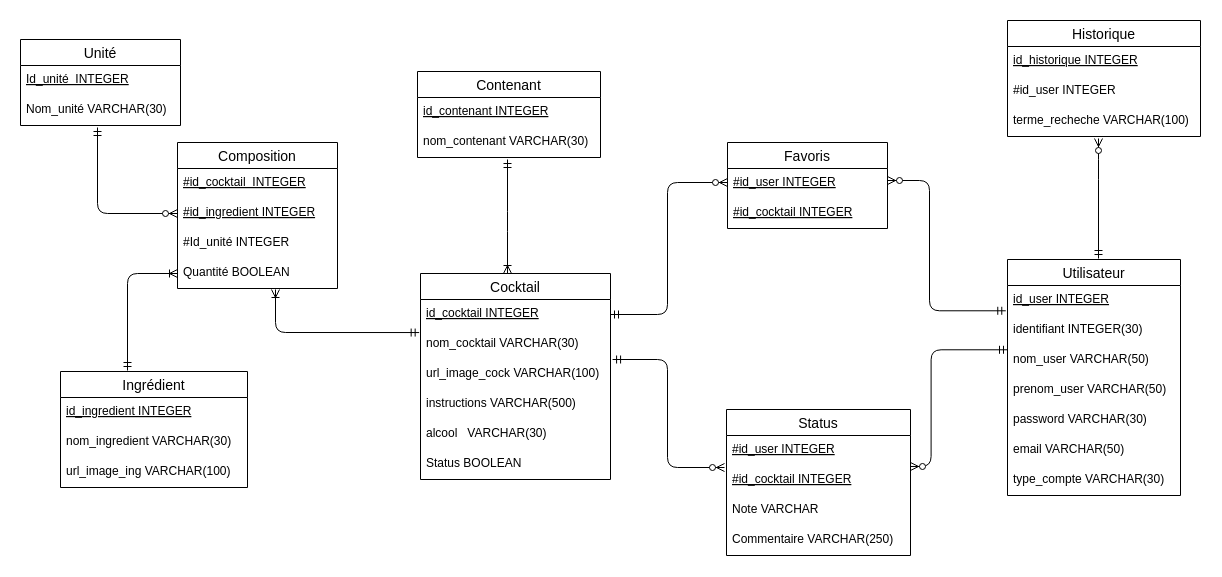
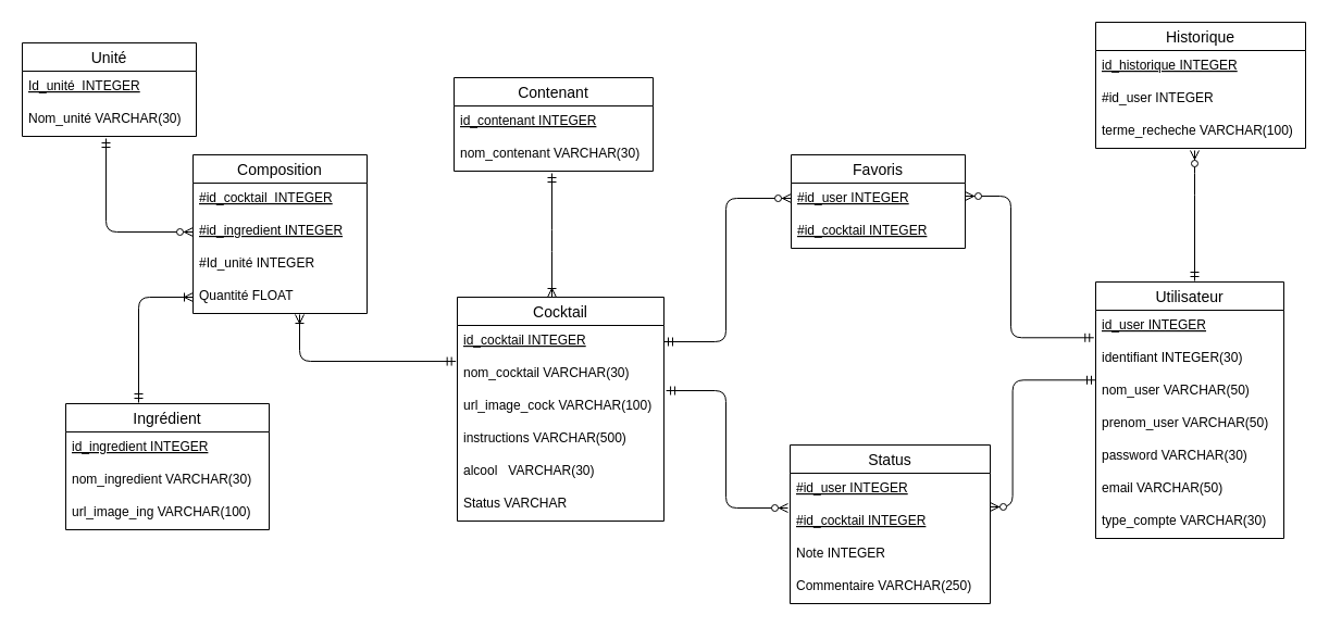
  <mxCell id="0" />
  <mxCell id="1" parent="0" />
  <mxCell id="2" value="" style="edgeStyle=elbowEdgeStyle;fontSize=12;html=1;endArrow=ERzeroToMany;startArrow=ERmandOne;entryX=0;entryY=0.5;entryDx=0;entryDy=0;" parent="1" target="17" edge="1"><mxGeometry width="100" height="100" relative="1" as="geometry"><mxPoint x="97" y="127" as="sourcePoint" /><mxPoint x="175" y="229" as="targetPoint" /><Array as="points"><mxPoint x="97" y="179" /></Array></mxGeometry></mxCell>
  <mxCell id="3" value="" style="edgeStyle=elbowEdgeStyle;fontSize=12;html=1;endArrow=ERoneToMany;startArrow=ERmandOne;entryX=0;entryY=0.5;entryDx=0;entryDy=0;" parent="1" target="19" edge="1"><mxGeometry width="100" height="100" relative="1" as="geometry"><mxPoint x="127" y="370" as="sourcePoint" /><mxPoint x="177" y="269" as="targetPoint" /><Array as="points"><mxPoint x="127" y="329" /></Array></mxGeometry></mxCell>
  <mxCell id="4" value="" style="edgeStyle=elbowEdgeStyle;fontSize=12;html=1;endArrow=ERoneToMany;startArrow=ERmandOne;exitX=-0.007;exitY=0.102;exitDx=0;exitDy=0;elbow=vertical;exitPerimeter=0;" parent="1" source="25" edge="1"><mxGeometry width="100" height="100" relative="1" as="geometry"><mxPoint x="297" y="179" as="sourcePoint" /><mxPoint x="275" y="289" as="targetPoint" /><Array as="points"><mxPoint x="327" y="332" /></Array></mxGeometry></mxCell>
  <mxCell id="5" value="" style="edgeStyle=elbowEdgeStyle;fontSize=12;html=1;endArrow=ERoneToMany;startArrow=ERmandOne;elbow=vertical;" parent="1" edge="1"><mxGeometry width="100" height="100" relative="1" as="geometry"><mxPoint x="507" y="159" as="sourcePoint" /><mxPoint x="507" y="273" as="targetPoint" /><Array as="points"><mxPoint x="507" y="221" /></Array></mxGeometry></mxCell>
  <mxCell id="6" value="" style="edgeStyle=elbowEdgeStyle;fontSize=12;html=1;endArrow=ERzeroToMany;startArrow=ERmandOne;exitX=1;exitY=0.5;exitDx=0;exitDy=0;" parent="1" source="24" edge="1"><mxGeometry width="100" height="100" relative="1" as="geometry"><mxPoint x="637" y="229" as="sourcePoint" /><mxPoint x="727" y="182" as="targetPoint" /><Array as="points"><mxPoint x="667" y="259" /></Array></mxGeometry></mxCell>
  <mxCell id="7" value="" style="edgeStyle=elbowEdgeStyle;fontSize=12;html=1;endArrow=ERzeroToMany;startArrow=ERmandOne;exitX=-0.01;exitY=-0.157;exitDx=0;exitDy=0;exitPerimeter=0;" parent="1" source="43" edge="1"><mxGeometry width="100" height="100" relative="1" as="geometry"><mxPoint x="1007" y="311" as="sourcePoint" /><mxPoint x="887" y="180" as="targetPoint" /><Array as="points"><mxPoint x="929" y="272" /></Array></mxGeometry></mxCell>
  <mxCell id="8" value="" style="edgeStyle=elbowEdgeStyle;fontSize=12;html=1;endArrow=ERzeroToMany;startArrow=ERmandOne;exitX=1.011;exitY=0;exitDx=0;exitDy=0;exitPerimeter=0;" parent="1" source="26" edge="1"><mxGeometry width="100" height="100" relative="1" as="geometry"><mxPoint x="597" y="361" as="sourcePoint" /><mxPoint x="724" y="467" as="targetPoint" /><Array as="points"><mxPoint x="667" y="306" /></Array></mxGeometry></mxCell>
  <mxCell id="9" value="" style="edgeStyle=elbowEdgeStyle;fontSize=12;html=1;endArrow=ERzeroToMany;startArrow=ERmandOne;exitX=-0.01;exitY=-0.157;exitDx=0;exitDy=0;exitPerimeter=0;entryX=1;entryY=0.033;entryDx=0;entryDy=0;entryPerimeter=0;" parent="1" target="35" edge="1"><mxGeometry width="100" height="100" relative="1" as="geometry"><mxPoint x="1007" y="349.29" as="sourcePoint" /><mxPoint x="888.6" y="219" as="targetPoint" /><Array as="points"><mxPoint x="930.6" y="311" /></Array></mxGeometry></mxCell>
  <mxCell id="10" value="" style="edgeStyle=elbowEdgeStyle;fontSize=12;html=1;endArrow=ERzeroToMany;startArrow=ERmandOne;elbow=vertical;" parent="1" edge="1"><mxGeometry width="100" height="100" relative="1" as="geometry"><mxPoint x="1098" y="258" as="sourcePoint" /><mxPoint x="1098" y="138" as="targetPoint" /><Array as="points"><mxPoint x="1077" y="169" /></Array></mxGeometry></mxCell>
  <mxCell id="11" value="Ingrédient" style="swimlane;fontStyle=0;childLayout=stackLayout;horizontal=1;startSize=26;horizontalStack=0;resizeParent=1;resizeParentMax=0;resizeLast=0;collapsible=1;marginBottom=0;align=center;fontSize=14;" parent="1" vertex="1"><mxGeometry x="60" y="371" width="187" height="116" as="geometry" /></mxCell>
  <mxCell id="12" value="id_ingredient INTEGER" style="text;strokeColor=none;fillColor=none;spacingLeft=4;spacingRight=4;overflow=hidden;rotatable=0;points=[[0,0.5],[1,0.5]];portConstraint=eastwest;fontSize=12;fontStyle=4" parent="11" vertex="1"><mxGeometry y="26" width="187" height="30" as="geometry" /></mxCell>
  <mxCell id="13" value="nom_ingredient VARCHAR(30)" style="text;strokeColor=none;fillColor=none;spacingLeft=4;spacingRight=4;overflow=hidden;rotatable=0;points=[[0,0.5],[1,0.5]];portConstraint=eastwest;fontSize=12;" parent="11" vertex="1"><mxGeometry y="56" width="187" height="30" as="geometry" /></mxCell>
  <mxCell id="14" value="url_image_ing VARCHAR(100)" style="text;strokeColor=none;fillColor=none;spacingLeft=4;spacingRight=4;overflow=hidden;rotatable=0;points=[[0,0.5],[1,0.5]];portConstraint=eastwest;fontSize=12;" parent="11" vertex="1"><mxGeometry y="86" width="187" height="30" as="geometry" /></mxCell>
  <mxCell id="15" value="Composition" style="swimlane;fontStyle=0;childLayout=stackLayout;horizontal=1;startSize=26;horizontalStack=0;resizeParent=1;resizeParentMax=0;resizeLast=0;collapsible=1;marginBottom=0;align=center;fontSize=14;" parent="1" vertex="1"><mxGeometry x="177" y="142" width="160" height="146" as="geometry" /></mxCell>
  <mxCell id="16" value="#id_cocktail  INTEGER" style="text;strokeColor=none;fillColor=none;spacingLeft=4;spacingRight=4;overflow=hidden;rotatable=0;points=[[0,0.5],[1,0.5]];portConstraint=eastwest;fontSize=12;fontStyle=4" parent="15" vertex="1"><mxGeometry y="26" width="160" height="30" as="geometry" /></mxCell>
  <mxCell id="17" value="#id_ingredient INTEGER" style="text;strokeColor=none;fillColor=none;spacingLeft=4;spacingRight=4;overflow=hidden;rotatable=0;points=[[0,0.5],[1,0.5]];portConstraint=eastwest;fontSize=12;fontStyle=4" parent="15" vertex="1"><mxGeometry y="56" width="160" height="30" as="geometry" /></mxCell>
  <mxCell id="18" value="#Id_unité INTEGER" style="text;strokeColor=none;fillColor=none;spacingLeft=4;spacingRight=4;overflow=hidden;rotatable=0;points=[[0,0.5],[1,0.5]];portConstraint=eastwest;fontSize=12;fontStyle=0" parent="15" vertex="1"><mxGeometry y="86" width="160" height="30" as="geometry" /></mxCell>
- <mxCell id="19" value="Quantité BOOLEAN" style="text;strokeColor=none;fillColor=none;spacingLeft=4;spacingRight=4;overflow=hidden;rotatable=0;points=[[0,0.5],[1,0.5]];portConstraint=eastwest;fontSize=12;fontStyle=0" parent="15" vertex="1"><mxGeometry y="116" width="160" height="30" as="geometry" /></mxCell>
+ <mxCell id="19" value="Quantité FLOAT" style="text;strokeColor=none;fillColor=none;spacingLeft=4;spacingRight=4;overflow=hidden;rotatable=0;points=[[0,0.5],[1,0.5]];portConstraint=eastwest;fontSize=12;fontStyle=0" parent="15" vertex="1"><mxGeometry y="116" width="160" height="30" as="geometry" /></mxCell>
  <mxCell id="20" value="Unité" style="swimlane;fontStyle=0;childLayout=stackLayout;horizontal=1;startSize=26;horizontalStack=0;resizeParent=1;resizeParentMax=0;resizeLast=0;collapsible=1;marginBottom=0;align=center;fontSize=14;" parent="1" vertex="1"><mxGeometry x="20" y="39" width="160" height="86" as="geometry" /></mxCell>
  <mxCell id="21" value="Id_unité  INTEGER" style="text;strokeColor=none;fillColor=none;spacingLeft=4;spacingRight=4;overflow=hidden;rotatable=0;points=[[0,0.5],[1,0.5]];portConstraint=eastwest;fontSize=12;fontStyle=4" parent="20" vertex="1"><mxGeometry y="26" width="160" height="30" as="geometry" /></mxCell>
  <mxCell id="22" value="Nom_unité VARCHAR(30)" style="text;strokeColor=none;fillColor=none;spacingLeft=4;spacingRight=4;overflow=hidden;rotatable=0;points=[[0,0.5],[1,0.5]];portConstraint=eastwest;fontSize=12;" parent="20" vertex="1"><mxGeometry y="56" width="160" height="30" as="geometry" /></mxCell>
  <mxCell id="23" value="Cocktail" style="swimlane;fontStyle=0;childLayout=stackLayout;horizontal=1;startSize=26;horizontalStack=0;resizeParent=1;resizeParentMax=0;resizeLast=0;collapsible=1;marginBottom=0;align=center;fontSize=14;" parent="1" vertex="1"><mxGeometry x="420" y="273" width="190" height="206" as="geometry" /></mxCell>
  <mxCell id="24" value="id_cocktail INTEGER" style="text;strokeColor=none;fillColor=none;spacingLeft=4;spacingRight=4;overflow=hidden;rotatable=0;points=[[0,0.5],[1,0.5]];portConstraint=eastwest;fontSize=12;fontStyle=4" parent="23" vertex="1"><mxGeometry y="26" width="190" height="30" as="geometry" /></mxCell>
  <mxCell id="25" value="nom_cocktail VARCHAR(30)" style="text;strokeColor=none;fillColor=none;spacingLeft=4;spacingRight=4;overflow=hidden;rotatable=0;points=[[0,0.5],[1,0.5]];portConstraint=eastwest;fontSize=12;" parent="23" vertex="1"><mxGeometry y="56" width="190" height="30" as="geometry" /></mxCell>
  <mxCell id="26" value="url_image_cock VARCHAR(100)" style="text;strokeColor=none;fillColor=none;spacingLeft=4;spacingRight=4;overflow=hidden;rotatable=0;points=[[0,0.5],[1,0.5]];portConstraint=eastwest;fontSize=12;" parent="23" vertex="1"><mxGeometry y="86" width="190" height="30" as="geometry" /></mxCell>
  <mxCell id="27" value="instructions VARCHAR(500)" style="text;strokeColor=none;fillColor=none;spacingLeft=4;spacingRight=4;overflow=hidden;rotatable=0;points=[[0,0.5],[1,0.5]];portConstraint=eastwest;fontSize=12;" parent="23" vertex="1"><mxGeometry y="116" width="190" height="30" as="geometry" /></mxCell>
  <mxCell id="28" value="alcool   VARCHAR(30)" style="text;strokeColor=none;fillColor=none;spacingLeft=4;spacingRight=4;overflow=hidden;rotatable=0;points=[[0,0.5],[1,0.5]];portConstraint=eastwest;fontSize=12;" parent="23" vertex="1"><mxGeometry y="146" width="190" height="30" as="geometry" /></mxCell>
- <mxCell id="29" value="Status BOOLEAN" style="text;strokeColor=none;fillColor=none;spacingLeft=4;spacingRight=4;overflow=hidden;rotatable=0;points=[[0,0.5],[1,0.5]];portConstraint=eastwest;fontSize=12;" vertex="1" parent="23"><mxGeometry y="176" width="190" height="30" as="geometry" /></mxCell>
+ <mxCell id="29" value="Status VARCHAR" style="text;strokeColor=none;fillColor=none;spacingLeft=4;spacingRight=4;overflow=hidden;rotatable=0;points=[[0,0.5],[1,0.5]];portConstraint=eastwest;fontSize=12;" vertex="1" parent="23"><mxGeometry y="176" width="190" height="30" as="geometry" /></mxCell>
  <mxCell id="30" value="Favoris" style="swimlane;fontStyle=0;childLayout=stackLayout;horizontal=1;startSize=26;horizontalStack=0;resizeParent=1;resizeParentMax=0;resizeLast=0;collapsible=1;marginBottom=0;align=center;fontSize=14;" parent="1" vertex="1"><mxGeometry x="727" y="142" width="160" height="86" as="geometry" /></mxCell>
  <mxCell id="31" value="#id_user INTEGER" style="text;strokeColor=none;fillColor=none;spacingLeft=4;spacingRight=4;overflow=hidden;rotatable=0;points=[[0,0.5],[1,0.5]];portConstraint=eastwest;fontSize=12;fontStyle=4" parent="30" vertex="1"><mxGeometry y="26" width="160" height="30" as="geometry" /></mxCell>
  <mxCell id="32" value="#id_cocktail INTEGER" style="text;strokeColor=none;fillColor=none;spacingLeft=4;spacingRight=4;overflow=hidden;rotatable=0;points=[[0,0.5],[1,0.5]];portConstraint=eastwest;fontSize=12;fontStyle=4" parent="30" vertex="1"><mxGeometry y="56" width="160" height="30" as="geometry" /></mxCell>
  <mxCell id="33" value="Status" style="swimlane;fontStyle=0;childLayout=stackLayout;horizontal=1;startSize=26;horizontalStack=0;resizeParent=1;resizeParentMax=0;resizeLast=0;collapsible=1;marginBottom=0;align=center;fontSize=14;" parent="1" vertex="1"><mxGeometry x="726" y="409" width="184" height="146" as="geometry" /></mxCell>
  <mxCell id="34" value="#id_user INTEGER" style="text;strokeColor=none;fillColor=none;spacingLeft=4;spacingRight=4;overflow=hidden;rotatable=0;points=[[0,0.5],[1,0.5]];portConstraint=eastwest;fontSize=12;fontStyle=4" parent="33" vertex="1"><mxGeometry y="26" width="184" height="30" as="geometry" /></mxCell>
  <mxCell id="35" value="#id_cocktail INTEGER" style="text;strokeColor=none;fillColor=none;spacingLeft=4;spacingRight=4;overflow=hidden;rotatable=0;points=[[0,0.5],[1,0.5]];portConstraint=eastwest;fontSize=12;fontStyle=4" parent="33" vertex="1"><mxGeometry y="56" width="184" height="30" as="geometry" /></mxCell>
- <mxCell id="36" value="Note VARCHAR" style="text;strokeColor=none;fillColor=none;spacingLeft=4;spacingRight=4;overflow=hidden;rotatable=0;points=[[0,0.5],[1,0.5]];portConstraint=eastwest;fontSize=12;fontStyle=0" parent="33" vertex="1"><mxGeometry y="86" width="184" height="30" as="geometry" /></mxCell>
+ <mxCell id="36" value="Note INTEGER" style="text;strokeColor=none;fillColor=none;spacingLeft=4;spacingRight=4;overflow=hidden;rotatable=0;points=[[0,0.5],[1,0.5]];portConstraint=eastwest;fontSize=12;fontStyle=0" parent="33" vertex="1"><mxGeometry y="86" width="184" height="30" as="geometry" /></mxCell>
  <mxCell id="37" value="Commentaire VARCHAR(250)" style="text;strokeColor=none;fillColor=none;spacingLeft=4;spacingRight=4;overflow=hidden;rotatable=0;points=[[0,0.5],[1,0.5]];portConstraint=eastwest;fontSize=12;" parent="33" vertex="1"><mxGeometry y="116" width="184" height="30" as="geometry" /></mxCell>
  <mxCell id="38" value="Contenant" style="swimlane;fontStyle=0;childLayout=stackLayout;horizontal=1;startSize=26;horizontalStack=0;resizeParent=1;resizeParentMax=0;resizeLast=0;collapsible=1;marginBottom=0;align=center;fontSize=14;" parent="1" vertex="1"><mxGeometry x="417" y="71" width="183" height="86" as="geometry" /></mxCell>
  <mxCell id="39" value="id_contenant INTEGER" style="text;strokeColor=none;fillColor=none;spacingLeft=4;spacingRight=4;overflow=hidden;rotatable=0;points=[[0,0.5],[1,0.5]];portConstraint=eastwest;fontSize=12;fontStyle=4" parent="38" vertex="1"><mxGeometry y="26" width="183" height="30" as="geometry" /></mxCell>
  <mxCell id="40" value="nom_contenant VARCHAR(30)" style="text;strokeColor=none;fillColor=none;spacingLeft=4;spacingRight=4;overflow=hidden;rotatable=0;points=[[0,0.5],[1,0.5]];portConstraint=eastwest;fontSize=12;" parent="38" vertex="1"><mxGeometry y="56" width="183" height="30" as="geometry" /></mxCell>
  <mxCell id="41" value="Utilisateur" style="swimlane;fontStyle=0;childLayout=stackLayout;horizontal=1;startSize=26;horizontalStack=0;resizeParent=1;resizeParentMax=0;resizeLast=0;collapsible=1;marginBottom=0;align=center;fontSize=14;" parent="1" vertex="1"><mxGeometry x="1007" y="259" width="173" height="236" as="geometry" /></mxCell>
  <mxCell id="42" value="id_user INTEGER" style="text;strokeColor=none;fillColor=none;spacingLeft=4;spacingRight=4;overflow=hidden;rotatable=0;points=[[0,0.5],[1,0.5]];portConstraint=eastwest;fontSize=12;fontStyle=4" parent="41" vertex="1"><mxGeometry y="26" width="173" height="30" as="geometry" /></mxCell>
  <mxCell id="43" value="identifiant INTEGER(30)" style="text;strokeColor=none;fillColor=none;spacingLeft=4;spacingRight=4;overflow=hidden;rotatable=0;points=[[0,0.5],[1,0.5]];portConstraint=eastwest;fontSize=12;" parent="41" vertex="1"><mxGeometry y="56" width="173" height="30" as="geometry" /></mxCell>
  <mxCell id="44" value="nom_user VARCHAR(50)" style="text;strokeColor=none;fillColor=none;spacingLeft=4;spacingRight=4;overflow=hidden;rotatable=0;points=[[0,0.5],[1,0.5]];portConstraint=eastwest;fontSize=12;" parent="41" vertex="1"><mxGeometry y="86" width="173" height="30" as="geometry" /></mxCell>
  <mxCell id="45" value="prenom_user VARCHAR(50)" style="text;strokeColor=none;fillColor=none;spacingLeft=4;spacingRight=4;overflow=hidden;rotatable=0;points=[[0,0.5],[1,0.5]];portConstraint=eastwest;fontSize=12;" parent="41" vertex="1"><mxGeometry y="116" width="173" height="30" as="geometry" /></mxCell>
  <mxCell id="46" value="password VARCHAR(30)" style="text;strokeColor=none;fillColor=none;spacingLeft=4;spacingRight=4;overflow=hidden;rotatable=0;points=[[0,0.5],[1,0.5]];portConstraint=eastwest;fontSize=12;" parent="41" vertex="1"><mxGeometry y="146" width="173" height="30" as="geometry" /></mxCell>
  <mxCell id="47" value="email VARCHAR(50)" style="text;strokeColor=none;fillColor=none;spacingLeft=4;spacingRight=4;overflow=hidden;rotatable=0;points=[[0,0.5],[1,0.5]];portConstraint=eastwest;fontSize=12;" parent="41" vertex="1"><mxGeometry y="176" width="173" height="30" as="geometry" /></mxCell>
  <mxCell id="48" value="type_compte VARCHAR(30)" style="text;strokeColor=none;fillColor=none;spacingLeft=4;spacingRight=4;overflow=hidden;rotatable=0;points=[[0,0.5],[1,0.5]];portConstraint=eastwest;fontSize=12;" parent="41" vertex="1"><mxGeometry y="206" width="173" height="30" as="geometry" /></mxCell>
  <mxCell id="49" value="Historique" style="swimlane;fontStyle=0;childLayout=stackLayout;horizontal=1;startSize=26;horizontalStack=0;resizeParent=1;resizeParentMax=0;resizeLast=0;collapsible=1;marginBottom=0;align=center;fontSize=14;" parent="1" vertex="1"><mxGeometry x="1007" y="20" width="193" height="116" as="geometry" /></mxCell>
  <mxCell id="50" value="id_historique INTEGER" style="text;strokeColor=none;fillColor=none;spacingLeft=4;spacingRight=4;overflow=hidden;rotatable=0;points=[[0,0.5],[1,0.5]];portConstraint=eastwest;fontSize=12;fontStyle=4" parent="49" vertex="1"><mxGeometry y="26" width="193" height="30" as="geometry" /></mxCell>
  <mxCell id="51" value="#id_user INTEGER" style="text;strokeColor=none;fillColor=none;spacingLeft=4;spacingRight=4;overflow=hidden;rotatable=0;points=[[0,0.5],[1,0.5]];portConstraint=eastwest;fontSize=12;" parent="49" vertex="1"><mxGeometry y="56" width="193" height="30" as="geometry" /></mxCell>
  <mxCell id="52" value="terme_recheche VARCHAR(100)" style="text;strokeColor=none;fillColor=none;spacingLeft=4;spacingRight=4;overflow=hidden;rotatable=0;points=[[0,0.5],[1,0.5]];portConstraint=eastwest;fontSize=12;" parent="49" vertex="1"><mxGeometry y="86" width="193" height="30" as="geometry" /></mxCell>
